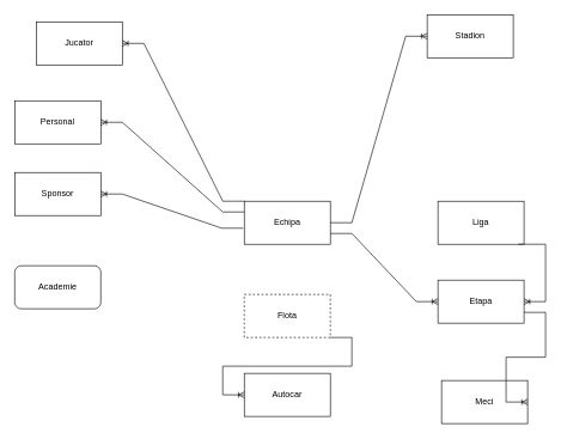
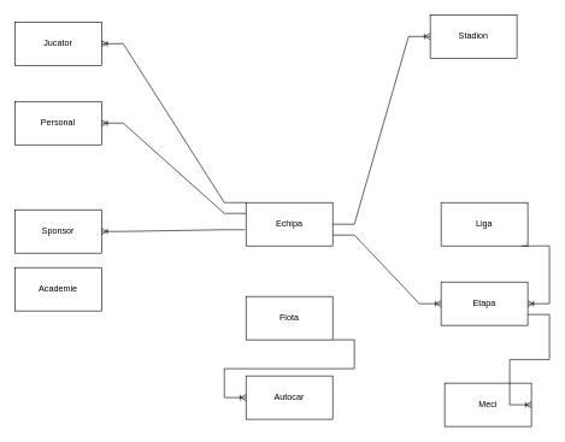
  <mxCell id="0" />
  <mxCell id="1" parent="0" />
- <mxCell id="2" value="Jucator" style="rounded=0;whiteSpace=wrap;html=1;" vertex="1" parent="1"><mxGeometry x="50" y="30" width="120" height="60" as="geometry" /></mxCell>
- <mxCell id="3" value="Sponsor" style="rounded=0;whiteSpace=wrap;html=1;" vertex="1" parent="1"><mxGeometry x="20" y="240" width="120" height="60" as="geometry" /></mxCell>
+ <mxCell id="2" value="Jucator" style="rounded=0;whiteSpace=wrap;html=1;" vertex="1" parent="1"><mxGeometry x="20" y="30" width="120" height="60" as="geometry" /></mxCell>
+ <mxCell id="3" value="Sponsor" style="rounded=0;whiteSpace=wrap;html=1;" vertex="1" parent="1"><mxGeometry x="20" y="290" width="120" height="60" as="geometry" /></mxCell>
  <mxCell id="4" value="Etapa" style="rounded=0;whiteSpace=wrap;html=1;" vertex="1" parent="1"><mxGeometry x="610" y="390" width="120" height="60" as="geometry" /></mxCell>
  <mxCell id="5" value="Echipa" style="rounded=0;whiteSpace=wrap;html=1;" vertex="1" parent="1"><mxGeometry x="340" y="280" width="120" height="60" as="geometry" /></mxCell>
  <mxCell id="6" value="Liga" style="rounded=0;whiteSpace=wrap;html=1;" vertex="1" parent="1"><mxGeometry x="610" y="280" width="120" height="60" as="geometry" /></mxCell>
  <mxCell id="7" value="Meci" style="rounded=0;whiteSpace=wrap;html=1;" vertex="1" parent="1"><mxGeometry x="615" y="530" width="120" height="60" as="geometry" /></mxCell>
  <mxCell id="8" value="Autocar" style="rounded=0;whiteSpace=wrap;html=1;" vertex="1" parent="1"><mxGeometry x="340" y="520" width="120" height="60" as="geometry" /></mxCell>
  <mxCell id="9" value="Stadion" style="rounded=0;whiteSpace=wrap;html=1;" vertex="1" parent="1"><mxGeometry x="595" y="20" width="120" height="60" as="geometry" /></mxCell>
- <mxCell id="10" value="Flota" style="rounded=0;whiteSpace=wrap;html=1;dashed=1;" vertex="1" parent="1"><mxGeometry x="340" y="410" width="120" height="60" as="geometry" /></mxCell>
+ <mxCell id="10" value="Flota" style="rounded=0;whiteSpace=wrap;html=1;" vertex="1" parent="1"><mxGeometry x="340" y="410" width="120" height="60" as="geometry" /></mxCell>
  <mxCell id="11" value="Personal" style="rounded=0;whiteSpace=wrap;html=1;" vertex="1" parent="1"><mxGeometry x="20" y="140" width="120" height="60" as="geometry" /></mxCell>
- <mxCell id="12" value="Academie" style="whiteSpace=wrap;html=1;rounded=1;" vertex="1" parent="1"><mxGeometry x="20" y="370" width="120" height="60" as="geometry" /></mxCell>
+ <mxCell id="12" value="Academie" style="rounded=0;whiteSpace=wrap;html=1;" vertex="1" parent="1"><mxGeometry x="20" y="370" width="120" height="60" as="geometry" /></mxCell>
  <mxCell id="13" value="" style="edgeStyle=entityRelationEdgeStyle;fontSize=12;html=1;endArrow=ERoneToMany;rounded=0;exitX=0;exitY=0;exitDx=0;exitDy=0;" edge="1" parent="1" source="5" target="2"><mxGeometry width="100" height="100" relative="1" as="geometry"><mxPoint x="330" y="300" as="sourcePoint" /><mxPoint x="280" y="290" as="targetPoint" /></mxGeometry></mxCell>
  <mxCell id="14" value="" style="edgeStyle=entityRelationEdgeStyle;fontSize=12;html=1;endArrow=ERoneToMany;rounded=0;exitX=0;exitY=0.25;exitDx=0;exitDy=0;" edge="1" parent="1" source="5" target="11"><mxGeometry width="100" height="100" relative="1" as="geometry"><mxPoint x="210" y="280" as="sourcePoint" /><mxPoint x="240" y="330" as="targetPoint" /><Array as="points"><mxPoint x="300" y="310" /><mxPoint x="290" y="320" /></Array></mxGeometry></mxCell>
  <mxCell id="15" value="" style="edgeStyle=entityRelationEdgeStyle;fontSize=12;html=1;endArrow=ERoneToMany;rounded=0;entryX=1;entryY=0.5;entryDx=0;entryDy=0;exitX=-0.012;exitY=0.627;exitDx=0;exitDy=0;exitPerimeter=0;" edge="1" parent="1" source="5" target="3"><mxGeometry width="100" height="100" relative="1" as="geometry"><mxPoint x="150" y="470" as="sourcePoint" /><mxPoint x="250" y="370" as="targetPoint" /></mxGeometry></mxCell>
  <mxCell id="16" value="" style="edgeStyle=entityRelationEdgeStyle;fontSize=12;html=1;endArrow=ERoneToMany;rounded=0;" edge="1" parent="1" source="5" target="9"><mxGeometry width="100" height="100" relative="1" as="geometry"><mxPoint x="510" y="320" as="sourcePoint" /><mxPoint x="610" y="220" as="targetPoint" /></mxGeometry></mxCell>
  <mxCell id="17" value="" style="edgeStyle=entityRelationEdgeStyle;fontSize=12;html=1;endArrow=ERoneToMany;rounded=0;exitX=1;exitY=0.75;exitDx=0;exitDy=0;" edge="1" parent="1" source="5" target="4"><mxGeometry width="100" height="100" relative="1" as="geometry"><mxPoint x="470" y="450" as="sourcePoint" /><mxPoint x="570" y="350" as="targetPoint" /></mxGeometry></mxCell>
  <mxCell id="18" value="" style="edgeStyle=entityRelationEdgeStyle;fontSize=12;html=1;endArrow=ERoneToMany;rounded=0;exitX=0.933;exitY=1;exitDx=0;exitDy=0;exitPerimeter=0;" edge="1" parent="1" source="6" target="4"><mxGeometry width="100" height="100" relative="1" as="geometry"><mxPoint x="670" y="320" as="sourcePoint" /><mxPoint x="730" y="410" as="targetPoint" /><Array as="points"><mxPoint x="760" y="410" /><mxPoint x="740" y="400" /></Array></mxGeometry></mxCell>
  <mxCell id="19" value="" style="edgeStyle=entityRelationEdgeStyle;fontSize=12;html=1;endArrow=ERoneToMany;rounded=0;entryX=1;entryY=0.5;entryDx=0;entryDy=0;exitX=1;exitY=0.75;exitDx=0;exitDy=0;" edge="1" parent="1" source="4" target="7"><mxGeometry width="100" height="100" relative="1" as="geometry"><mxPoint x="650" y="580" as="sourcePoint" /><mxPoint x="750" y="480" as="targetPoint" /></mxGeometry></mxCell>
  <mxCell id="20" value="" style="edgeStyle=entityRelationEdgeStyle;fontSize=12;html=1;endArrow=ERoneToMany;rounded=0;exitX=1;exitY=1;exitDx=0;exitDy=0;" edge="1" parent="1" source="10"><mxGeometry width="100" height="100" relative="1" as="geometry"><mxPoint x="240" y="650" as="sourcePoint" /><mxPoint x="340" y="550" as="targetPoint" /></mxGeometry></mxCell>
